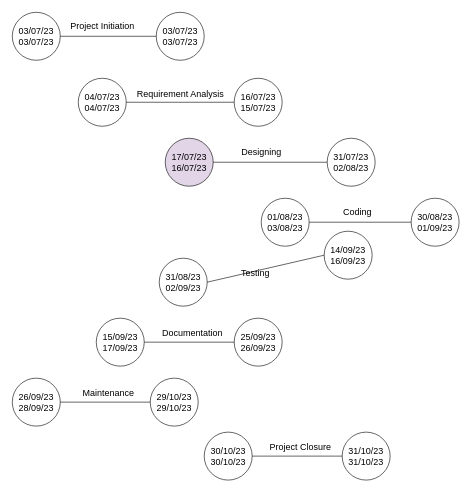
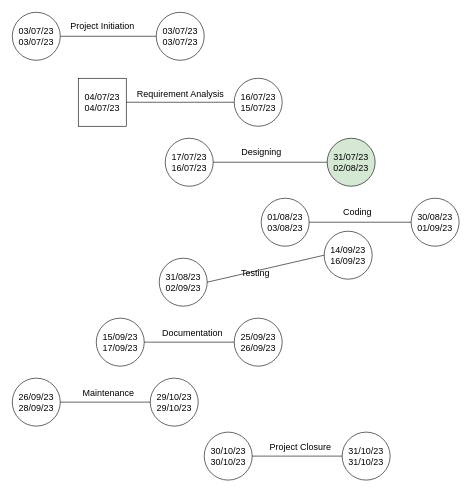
  <mxCell id="0" />
  <mxCell id="1" parent="0" />
  <mxCell id="2" value="&lt;font style=&quot;font-size: 15px;&quot;&gt;03/07/23&lt;br&gt;03/07/23&lt;/font&gt;" style="ellipse;whiteSpace=wrap;html=1;aspect=fixed;" vertex="1" parent="1"><mxGeometry x="20" y="20" width="80" height="80" as="geometry" /></mxCell>
  <mxCell id="3" value="&lt;font style=&quot;font-size: 15px;&quot;&gt;03/07/23&lt;br&gt;03/07/23&lt;/font&gt;" style="ellipse;whiteSpace=wrap;html=1;aspect=fixed;" vertex="1" parent="1"><mxGeometry x="260" y="20" width="80" height="80" as="geometry" /></mxCell>
- <mxCell id="4" value="&lt;font style=&quot;font-size: 15px;&quot;&gt;04/07/23&lt;br&gt;04/07/23&lt;/font&gt;" style="ellipse;whiteSpace=wrap;html=1;aspect=fixed;" vertex="1" parent="1"><mxGeometry x="130" y="130" width="80" height="80" as="geometry" /></mxCell>
+ <mxCell id="4" value="&lt;font style=&quot;font-size: 15px;&quot;&gt;04/07/23&lt;br&gt;04/07/23&lt;/font&gt;" style="whiteSpace=wrap;html=1;aspect=fixed;rounded=0;" vertex="1" parent="1"><mxGeometry x="130" y="130" width="80" height="80" as="geometry" /></mxCell>
  <mxCell id="5" value="&lt;font style=&quot;font-size: 15px;&quot;&gt;16/07/23&lt;br&gt;15/07/23&lt;/font&gt;" style="ellipse;whiteSpace=wrap;html=1;aspect=fixed;" vertex="1" parent="1"><mxGeometry x="390" y="130" width="80" height="80" as="geometry" /></mxCell>
- <mxCell id="6" value="&lt;font style=&quot;font-size: 15px;&quot;&gt;17/07/23&lt;br&gt;16/07/23&lt;/font&gt;" style="ellipse;whiteSpace=wrap;html=1;aspect=fixed;fillColor=#e1d5e7;" vertex="1" parent="1"><mxGeometry x="275" y="230" width="80" height="80" as="geometry" /></mxCell>
- <mxCell id="7" value="&lt;font style=&quot;font-size: 15px;&quot;&gt;31/07/23&lt;br&gt;02/08/23&lt;/font&gt;" style="ellipse;whiteSpace=wrap;html=1;aspect=fixed;" vertex="1" parent="1"><mxGeometry x="545" y="230" width="80" height="80" as="geometry" /></mxCell>
+ <mxCell id="6" value="&lt;font style=&quot;font-size: 15px;&quot;&gt;17/07/23&lt;br&gt;16/07/23&lt;/font&gt;" style="ellipse;whiteSpace=wrap;html=1;aspect=fixed;" vertex="1" parent="1"><mxGeometry x="275" y="230" width="80" height="80" as="geometry" /></mxCell>
+ <mxCell id="7" value="&lt;font style=&quot;font-size: 15px;&quot;&gt;31/07/23&lt;br&gt;02/08/23&lt;/font&gt;" style="ellipse;whiteSpace=wrap;html=1;aspect=fixed;fillColor=#d5e8d4;" vertex="1" parent="1"><mxGeometry x="545" y="230" width="80" height="80" as="geometry" /></mxCell>
  <mxCell id="8" value="&lt;font style=&quot;font-size: 15px;&quot;&gt;01/08/23&lt;br&gt;03/08/23&lt;/font&gt;" style="ellipse;whiteSpace=wrap;html=1;aspect=fixed;" vertex="1" parent="1"><mxGeometry x="435" y="330" width="80" height="80" as="geometry" /></mxCell>
  <mxCell id="9" value="&lt;font style=&quot;font-size: 15px;&quot;&gt;30/08/23&lt;br&gt;01/09/23&lt;/font&gt;" style="ellipse;whiteSpace=wrap;html=1;aspect=fixed;" vertex="1" parent="1"><mxGeometry x="685" y="330" width="80" height="80" as="geometry" /></mxCell>
  <mxCell id="10" value="" style="endArrow=none;html=1;rounded=0;entryX=0;entryY=0.5;entryDx=0;entryDy=0;exitX=1;exitY=0.5;exitDx=0;exitDy=0;" edge="1" parent="1" source="2" target="3"><mxGeometry width="50" height="50" relative="1" as="geometry"><mxPoint x="180" y="260" as="sourcePoint" /><mxPoint x="230" y="210" as="targetPoint" /></mxGeometry></mxCell>
  <mxCell id="11" value="&lt;font style=&quot;font-size: 15px;&quot;&gt;Project Initiation&lt;/font&gt;" style="text;html=1;align=center;verticalAlign=middle;resizable=0;points=[];autosize=1;strokeColor=none;fillColor=none;" vertex="1" parent="1"><mxGeometry x="105" y="28" width="130" height="30" as="geometry" /></mxCell>
  <mxCell id="12" value="" style="endArrow=none;html=1;rounded=0;entryX=0;entryY=0.5;entryDx=0;entryDy=0;exitX=1;exitY=0.5;exitDx=0;exitDy=0;" edge="1" parent="1" source="4" target="5"><mxGeometry width="50" height="50" relative="1" as="geometry"><mxPoint x="230" y="250" as="sourcePoint" /><mxPoint x="280" y="200" as="targetPoint" /></mxGeometry></mxCell>
  <mxCell id="13" value="&lt;font style=&quot;font-size: 15px;&quot;&gt;Requirement Analysis&lt;/font&gt;" style="text;html=1;align=center;verticalAlign=middle;resizable=0;points=[];autosize=1;strokeColor=none;fillColor=none;" vertex="1" parent="1"><mxGeometry x="215" y="140" width="170" height="30" as="geometry" /></mxCell>
  <mxCell id="14" value="" style="endArrow=none;html=1;rounded=0;entryX=0;entryY=0.5;entryDx=0;entryDy=0;exitX=1;exitY=0.5;exitDx=0;exitDy=0;" edge="1" parent="1" source="6" target="7"><mxGeometry width="50" height="50" relative="1" as="geometry"><mxPoint x="305" y="230" as="sourcePoint" /><mxPoint x="355" y="180" as="targetPoint" /></mxGeometry></mxCell>
  <mxCell id="15" value="&lt;font style=&quot;font-size: 15px;&quot;&gt;Designing&lt;/font&gt;" style="text;html=1;align=center;verticalAlign=middle;resizable=0;points=[];autosize=1;strokeColor=none;fillColor=none;" vertex="1" parent="1"><mxGeometry x="390" y="238" width="90" height="30" as="geometry" /></mxCell>
  <mxCell id="16" value="" style="endArrow=none;html=1;rounded=0;exitX=1;exitY=0.5;exitDx=0;exitDy=0;entryX=0;entryY=0.5;entryDx=0;entryDy=0;" edge="1" parent="1" source="8" target="9"><mxGeometry width="50" height="50" relative="1" as="geometry"><mxPoint x="550" y="400" as="sourcePoint" /><mxPoint x="675" y="370" as="targetPoint" /></mxGeometry></mxCell>
  <mxCell id="17" value="&lt;font style=&quot;font-size: 15px;&quot;&gt;Coding&lt;/font&gt;" style="text;html=1;align=center;verticalAlign=middle;resizable=0;points=[];autosize=1;strokeColor=none;fillColor=none;" vertex="1" parent="1"><mxGeometry x="560" y="338" width="70" height="30" as="geometry" /></mxCell>
  <mxCell id="18" value="&lt;font style=&quot;font-size: 15px;&quot;&gt;31/08/23&lt;br&gt;02/09/23&lt;/font&gt;" style="ellipse;whiteSpace=wrap;html=1;aspect=fixed;" vertex="1" parent="1"><mxGeometry x="265" y="430" width="80" height="80" as="geometry" /></mxCell>
  <mxCell id="19" value="&lt;font style=&quot;font-size: 15px;&quot;&gt;14/09/23&lt;br&gt;16/09/23&lt;/font&gt;" style="ellipse;whiteSpace=wrap;html=1;aspect=fixed;" vertex="1" parent="1"><mxGeometry x="540" y="385" width="80" height="80" as="geometry" /></mxCell>
  <mxCell id="20" value="" style="endArrow=none;html=1;rounded=0;exitX=1;exitY=0.5;exitDx=0;exitDy=0;entryX=0;entryY=0.5;entryDx=0;entryDy=0;" edge="1" parent="1" source="18" target="19"><mxGeometry width="50" height="50" relative="1" as="geometry"><mxPoint x="545" y="400" as="sourcePoint" /><mxPoint x="595" y="350" as="targetPoint" /></mxGeometry></mxCell>
  <mxCell id="21" value="&lt;font style=&quot;font-size: 15px;&quot;&gt;Testing&lt;/font&gt;" style="text;html=1;align=center;verticalAlign=middle;resizable=0;points=[];autosize=1;strokeColor=none;fillColor=none;" vertex="1" parent="1"><mxGeometry x="390" y="440" width="70" height="30" as="geometry" /></mxCell>
  <mxCell id="22" value="&lt;font style=&quot;font-size: 15px;&quot;&gt;15/09/23&lt;br&gt;17/09/23&lt;/font&gt;" style="ellipse;whiteSpace=wrap;html=1;aspect=fixed;" vertex="1" parent="1"><mxGeometry x="160" y="530" width="80" height="80" as="geometry" /></mxCell>
  <mxCell id="23" value="&lt;font style=&quot;font-size: 15px;&quot;&gt;25/09/23&lt;br&gt;26/09/23&lt;/font&gt;" style="ellipse;whiteSpace=wrap;html=1;aspect=fixed;" vertex="1" parent="1"><mxGeometry x="390" y="530" width="80" height="80" as="geometry" /></mxCell>
  <mxCell id="24" value="" style="endArrow=none;html=1;rounded=0;exitX=1;exitY=0.5;exitDx=0;exitDy=0;entryX=0;entryY=0.5;entryDx=0;entryDy=0;" edge="1" parent="1" source="22" target="23"><mxGeometry width="50" height="50" relative="1" as="geometry"><mxPoint x="440" y="500" as="sourcePoint" /><mxPoint x="490" y="450" as="targetPoint" /></mxGeometry></mxCell>
  <mxCell id="25" value="&lt;font style=&quot;font-size: 15px;&quot;&gt;Documentation&lt;/font&gt;" style="text;html=1;align=center;verticalAlign=middle;resizable=0;points=[];autosize=1;strokeColor=none;fillColor=none;" vertex="1" parent="1"><mxGeometry x="260" y="540" width="120" height="30" as="geometry" /></mxCell>
  <mxCell id="26" value="&lt;font style=&quot;font-size: 15px;&quot;&gt;26/09/23&lt;br&gt;28/09/23&lt;/font&gt;" style="ellipse;whiteSpace=wrap;html=1;aspect=fixed;" vertex="1" parent="1"><mxGeometry x="20" y="630" width="80" height="80" as="geometry" /></mxCell>
  <mxCell id="27" value="&lt;font style=&quot;font-size: 15px;&quot;&gt;29/10/23&lt;br&gt;29/10/23&lt;/font&gt;" style="ellipse;whiteSpace=wrap;html=1;aspect=fixed;" vertex="1" parent="1"><mxGeometry x="250" y="630" width="80" height="80" as="geometry" /></mxCell>
  <mxCell id="28" value="" style="endArrow=none;html=1;rounded=0;exitX=1;exitY=0.5;exitDx=0;exitDy=0;entryX=0;entryY=0.5;entryDx=0;entryDy=0;" edge="1" parent="1" source="26" target="27"><mxGeometry width="50" height="50" relative="1" as="geometry"><mxPoint x="300" y="600" as="sourcePoint" /><mxPoint x="350" y="550" as="targetPoint" /></mxGeometry></mxCell>
  <mxCell id="29" value="&lt;font style=&quot;font-size: 15px;&quot;&gt;Maintenance&lt;/font&gt;" style="text;html=1;align=center;verticalAlign=middle;resizable=0;points=[];autosize=1;strokeColor=none;fillColor=none;" vertex="1" parent="1"><mxGeometry x="125" y="640" width="110" height="30" as="geometry" /></mxCell>
  <mxCell id="30" value="&lt;font style=&quot;font-size: 15px;&quot;&gt;30/10/23&lt;br&gt;30/10/23&lt;/font&gt;" style="ellipse;whiteSpace=wrap;html=1;aspect=fixed;" vertex="1" parent="1"><mxGeometry x="340" y="720" width="80" height="80" as="geometry" /></mxCell>
  <mxCell id="31" value="&lt;font style=&quot;font-size: 15px;&quot;&gt;31/10/23&lt;br&gt;31/10/23&lt;/font&gt;" style="ellipse;whiteSpace=wrap;html=1;aspect=fixed;" vertex="1" parent="1"><mxGeometry x="570" y="720" width="80" height="80" as="geometry" /></mxCell>
  <mxCell id="32" value="" style="endArrow=none;html=1;rounded=0;exitX=1;exitY=0.5;exitDx=0;exitDy=0;entryX=0;entryY=0.5;entryDx=0;entryDy=0;" edge="1" parent="1" source="30" target="31"><mxGeometry width="50" height="50" relative="1" as="geometry"><mxPoint x="620" y="690" as="sourcePoint" /><mxPoint x="670" y="640" as="targetPoint" /></mxGeometry></mxCell>
  <mxCell id="33" value="&lt;font style=&quot;font-size: 15px;&quot;&gt;Project Closure&lt;/font&gt;" style="text;html=1;align=center;verticalAlign=middle;resizable=0;points=[];autosize=1;strokeColor=none;fillColor=none;" vertex="1" parent="1"><mxGeometry x="435" y="730" width="130" height="30" as="geometry" /></mxCell>
